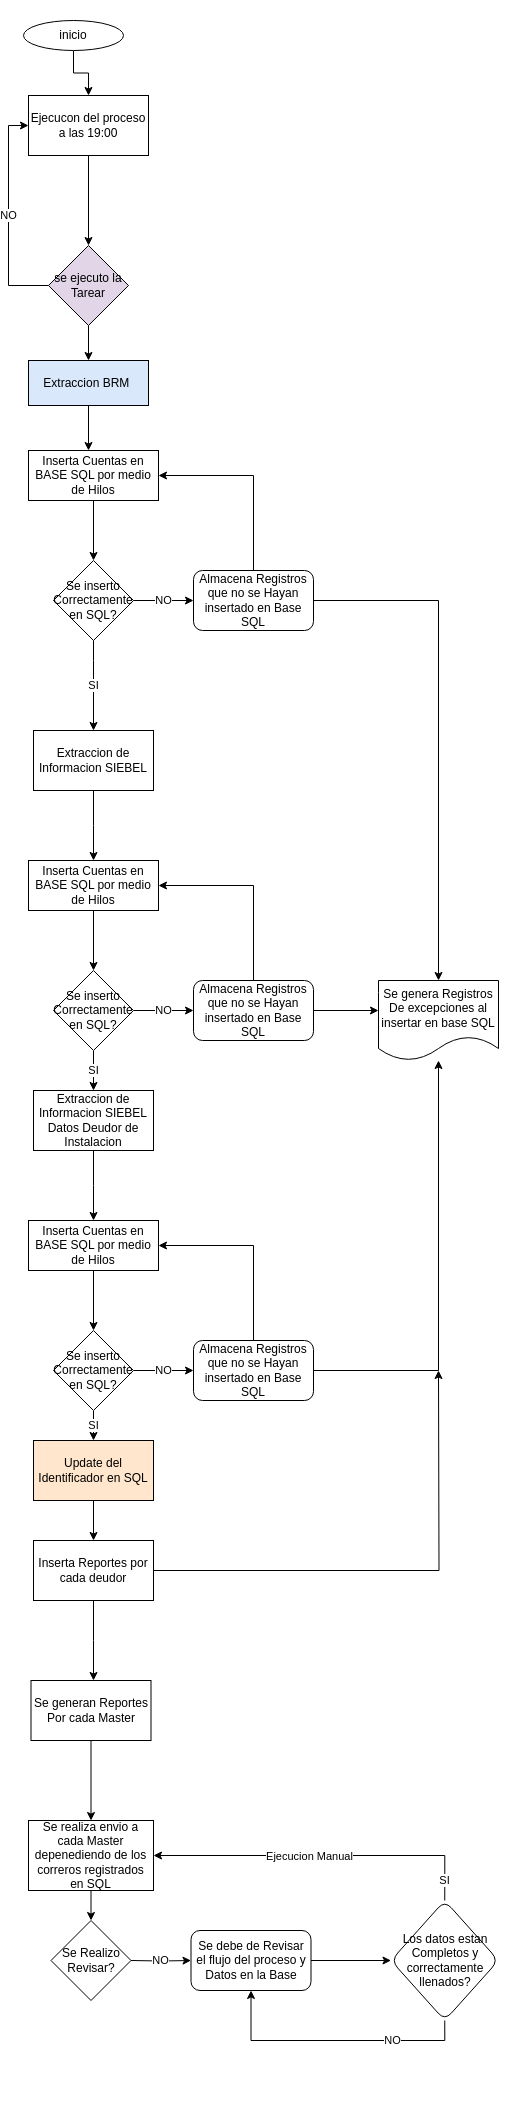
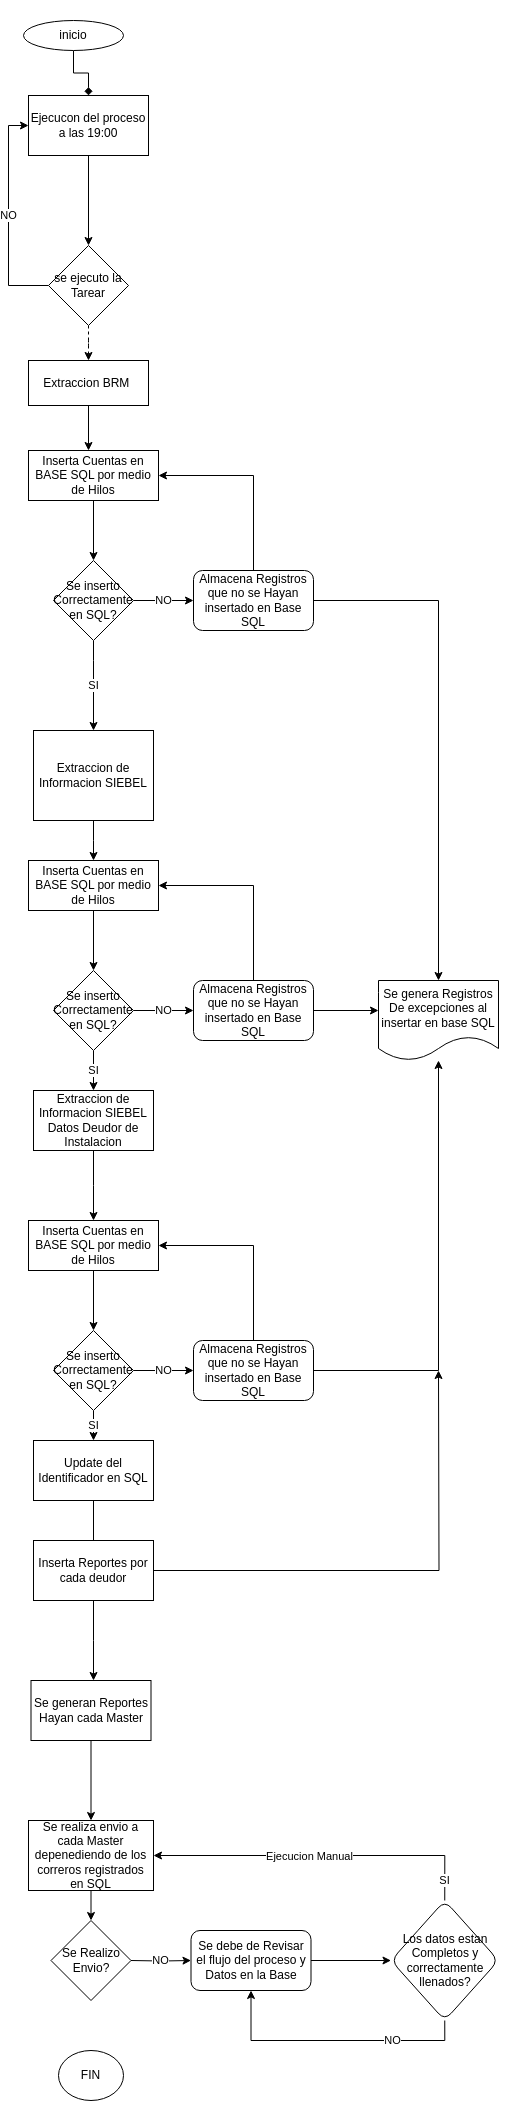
  <mxCell id="0" />
  <mxCell id="1" parent="0" />
- <mxCell id="2" value="" style="edgeStyle=orthogonalEdgeStyle;rounded=0;orthogonalLoop=1;jettySize=auto;html=1;" edge="1" parent="1" source="3" target="5"><mxGeometry relative="1" as="geometry" /></mxCell>
+ <mxCell id="2" value="" style="edgeStyle=orthogonalEdgeStyle;rounded=0;orthogonalLoop=1;jettySize=auto;html=1;endArrow=diamond;" edge="1" parent="1" source="3" target="5"><mxGeometry relative="1" as="geometry" /></mxCell>
  <mxCell id="3" value="inicio" style="ellipse;whiteSpace=wrap;html=1;" vertex="1" parent="1"><mxGeometry x="20" y="20" width="100" height="30" as="geometry" /></mxCell>
  <mxCell id="4" value="" style="edgeStyle=orthogonalEdgeStyle;rounded=0;orthogonalLoop=1;jettySize=auto;html=1;" edge="1" parent="1" source="5" target="8"><mxGeometry relative="1" as="geometry" /></mxCell>
  <mxCell id="5" value="Ejecucon del proceso a las 19:00" style="whiteSpace=wrap;html=1;" vertex="1" parent="1"><mxGeometry x="25" y="95" width="120" height="60" as="geometry" /></mxCell>
  <mxCell id="6" value="NO" style="edgeStyle=orthogonalEdgeStyle;rounded=0;orthogonalLoop=1;jettySize=auto;html=1;exitX=0;exitY=0.5;exitDx=0;exitDy=0;entryX=0;entryY=0.5;entryDx=0;entryDy=0;" edge="1" parent="1" source="8" target="5"><mxGeometry relative="1" as="geometry" /></mxCell>
- <mxCell id="7" value="" style="edgeStyle=orthogonalEdgeStyle;rounded=0;orthogonalLoop=1;jettySize=auto;html=1;" edge="1" parent="1" source="8" target="10"><mxGeometry relative="1" as="geometry" /></mxCell>
- <mxCell id="8" value="se ejecuto la Tarear" style="rhombus;whiteSpace=wrap;html=1;fillColor=#e1d5e7;" vertex="1" parent="1"><mxGeometry x="45" y="245" width="80" height="80" as="geometry" /></mxCell>
+ <mxCell id="7" value="" style="edgeStyle=orthogonalEdgeStyle;rounded=0;orthogonalLoop=1;jettySize=auto;html=1;dashed=1;" edge="1" parent="1" source="8" target="10"><mxGeometry relative="1" as="geometry" /></mxCell>
+ <mxCell id="8" value="se ejecuto la Tarear" style="rhombus;whiteSpace=wrap;html=1;" vertex="1" parent="1"><mxGeometry x="45" y="245" width="80" height="80" as="geometry" /></mxCell>
  <mxCell id="9" value="" style="edgeStyle=orthogonalEdgeStyle;rounded=0;orthogonalLoop=1;jettySize=auto;html=1;" edge="1" parent="1" source="10"><mxGeometry relative="1" as="geometry"><mxPoint x="85" y="450" as="targetPoint" /></mxGeometry></mxCell>
- <mxCell id="10" value="Extraccion BRM&amp;nbsp;" style="whiteSpace=wrap;html=1;fillColor=#dae8fc;" vertex="1" parent="1"><mxGeometry x="25" y="360" width="120" height="45" as="geometry" /></mxCell>
+ <mxCell id="10" value="Extraccion BRM&amp;nbsp;" style="whiteSpace=wrap;html=1;" vertex="1" parent="1"><mxGeometry x="25" y="360" width="120" height="45" as="geometry" /></mxCell>
  <mxCell id="11" value="" style="edgeStyle=orthogonalEdgeStyle;rounded=0;orthogonalLoop=1;jettySize=auto;html=1;" edge="1" parent="1" source="12" target="15"><mxGeometry relative="1" as="geometry" /></mxCell>
  <mxCell id="12" value="Inserta Cuentas en BASE SQL por medio de Hilos" style="whiteSpace=wrap;html=1;" vertex="1" parent="1"><mxGeometry x="25" y="450" width="130" height="50" as="geometry" /></mxCell>
  <mxCell id="13" value="NO" style="edgeStyle=orthogonalEdgeStyle;rounded=0;orthogonalLoop=1;jettySize=auto;html=1;" edge="1" parent="1" source="15" target="18"><mxGeometry relative="1" as="geometry" /></mxCell>
  <mxCell id="14" value="SI" style="edgeStyle=orthogonalEdgeStyle;rounded=0;orthogonalLoop=1;jettySize=auto;html=1;" edge="1" parent="1" source="15" target="20"><mxGeometry relative="1" as="geometry"><Array as="points"><mxPoint x="90" y="660" /><mxPoint x="90" y="660" /></Array></mxGeometry></mxCell>
  <mxCell id="15" value="Se inserto Correctamente en SQL?" style="rhombus;whiteSpace=wrap;html=1;" vertex="1" parent="1"><mxGeometry x="50" y="560" width="80" height="80" as="geometry" /></mxCell>
  <mxCell id="16" style="edgeStyle=orthogonalEdgeStyle;rounded=0;orthogonalLoop=1;jettySize=auto;html=1;exitX=0.5;exitY=0;exitDx=0;exitDy=0;entryX=1;entryY=0.5;entryDx=0;entryDy=0;" edge="1" parent="1" source="18" target="12"><mxGeometry relative="1" as="geometry" /></mxCell>
  <mxCell id="17" value="" style="edgeStyle=orthogonalEdgeStyle;rounded=0;orthogonalLoop=1;jettySize=auto;html=1;entryX=0.5;entryY=0;entryDx=0;entryDy=0;" edge="1" parent="1" source="18" target="39"><mxGeometry relative="1" as="geometry"><mxPoint x="375" y="600" as="targetPoint" /></mxGeometry></mxCell>
  <mxCell id="18" value="Almacena Registros que no se Hayan insertado en Base SQL" style="rounded=1;whiteSpace=wrap;html=1;" vertex="1" parent="1"><mxGeometry x="190" y="570" width="120" height="60" as="geometry" /></mxCell>
  <mxCell id="19" value="" style="edgeStyle=orthogonalEdgeStyle;rounded=0;orthogonalLoop=1;jettySize=auto;html=1;" edge="1" parent="1" source="20"><mxGeometry relative="1" as="geometry"><mxPoint x="90" y="860" as="targetPoint" /></mxGeometry></mxCell>
- <mxCell id="20" value="Extraccion de Informacion SIEBEL" style="whiteSpace=wrap;html=1;" vertex="1" parent="1"><mxGeometry x="30" y="730" width="120" height="60" as="geometry" /></mxCell>
+ <mxCell id="20" value="Extraccion de Informacion SIEBEL" style="whiteSpace=wrap;html=1;" vertex="1" parent="1"><mxGeometry x="30" y="730" width="120" height="90" as="geometry" /></mxCell>
  <mxCell id="21" value="" style="edgeStyle=orthogonalEdgeStyle;rounded=0;orthogonalLoop=1;jettySize=auto;html=1;" edge="1" parent="1" source="22" target="25"><mxGeometry relative="1" as="geometry" /></mxCell>
  <mxCell id="22" value="Inserta Cuentas en BASE SQL por medio de Hilos" style="whiteSpace=wrap;html=1;" vertex="1" parent="1"><mxGeometry x="25" y="860" width="130" height="50" as="geometry" /></mxCell>
  <mxCell id="23" value="NO" style="edgeStyle=orthogonalEdgeStyle;rounded=0;orthogonalLoop=1;jettySize=auto;html=1;" edge="1" parent="1" source="25" target="28"><mxGeometry relative="1" as="geometry" /></mxCell>
  <mxCell id="24" value="SI" style="edgeStyle=orthogonalEdgeStyle;rounded=0;orthogonalLoop=1;jettySize=auto;html=1;exitX=0.5;exitY=1;exitDx=0;exitDy=0;entryX=0.5;entryY=0;entryDx=0;entryDy=0;" edge="1" parent="1" source="25" target="30"><mxGeometry relative="1" as="geometry" /></mxCell>
  <mxCell id="25" value="Se inserto Correctamente en SQL?" style="rhombus;whiteSpace=wrap;html=1;" vertex="1" parent="1"><mxGeometry x="50" y="970" width="80" height="80" as="geometry" /></mxCell>
  <mxCell id="26" style="edgeStyle=orthogonalEdgeStyle;rounded=0;orthogonalLoop=1;jettySize=auto;html=1;exitX=0.5;exitY=0;exitDx=0;exitDy=0;entryX=1;entryY=0.5;entryDx=0;entryDy=0;" edge="1" parent="1" source="28" target="22"><mxGeometry relative="1" as="geometry" /></mxCell>
  <mxCell id="27" value="" style="edgeStyle=orthogonalEdgeStyle;rounded=0;orthogonalLoop=1;jettySize=auto;html=1;" edge="1" parent="1" source="28"><mxGeometry relative="1" as="geometry"><mxPoint x="375" y="1010" as="targetPoint" /></mxGeometry></mxCell>
  <mxCell id="28" value="Almacena Registros que no se Hayan insertado en Base SQL" style="rounded=1;whiteSpace=wrap;html=1;" vertex="1" parent="1"><mxGeometry x="190" y="980" width="120" height="60" as="geometry" /></mxCell>
  <mxCell id="29" value="" style="edgeStyle=orthogonalEdgeStyle;rounded=0;orthogonalLoop=1;jettySize=auto;html=1;" edge="1" parent="1" source="30"><mxGeometry relative="1" as="geometry"><mxPoint x="90" y="1220" as="targetPoint" /></mxGeometry></mxCell>
  <mxCell id="30" value="Extraccion de Informacion SIEBEL&lt;br&gt;Datos Deudor de Instalacion" style="whiteSpace=wrap;html=1;" vertex="1" parent="1"><mxGeometry x="30" y="1090" width="120" height="60" as="geometry" /></mxCell>
  <mxCell id="31" value="" style="edgeStyle=orthogonalEdgeStyle;rounded=0;orthogonalLoop=1;jettySize=auto;html=1;" edge="1" parent="1" source="32" target="35"><mxGeometry relative="1" as="geometry" /></mxCell>
  <mxCell id="32" value="Inserta Cuentas en BASE SQL por medio de Hilos" style="whiteSpace=wrap;html=1;" vertex="1" parent="1"><mxGeometry x="25" y="1220" width="130" height="50" as="geometry" /></mxCell>
  <mxCell id="33" value="NO" style="edgeStyle=orthogonalEdgeStyle;rounded=0;orthogonalLoop=1;jettySize=auto;html=1;" edge="1" parent="1" source="35" target="38"><mxGeometry relative="1" as="geometry" /></mxCell>
  <mxCell id="34" value="SI" style="edgeStyle=orthogonalEdgeStyle;rounded=0;orthogonalLoop=1;jettySize=auto;html=1;" edge="1" parent="1" source="35" target="41"><mxGeometry relative="1" as="geometry" /></mxCell>
  <mxCell id="35" value="Se inserto Correctamente en SQL?" style="rhombus;whiteSpace=wrap;html=1;" vertex="1" parent="1"><mxGeometry x="50" y="1330" width="80" height="80" as="geometry" /></mxCell>
  <mxCell id="36" style="edgeStyle=orthogonalEdgeStyle;rounded=0;orthogonalLoop=1;jettySize=auto;html=1;exitX=0.5;exitY=0;exitDx=0;exitDy=0;entryX=1;entryY=0.5;entryDx=0;entryDy=0;" edge="1" parent="1" source="38" target="32"><mxGeometry relative="1" as="geometry" /></mxCell>
  <mxCell id="37" value="" style="edgeStyle=orthogonalEdgeStyle;rounded=0;orthogonalLoop=1;jettySize=auto;html=1;" edge="1" parent="1" source="38" target="39"><mxGeometry relative="1" as="geometry" /></mxCell>
  <mxCell id="38" value="Almacena Registros que no se Hayan insertado en Base SQL" style="rounded=1;whiteSpace=wrap;html=1;" vertex="1" parent="1"><mxGeometry x="190" y="1340" width="120" height="60" as="geometry" /></mxCell>
  <mxCell id="39" value="Se genera Registros De excepciones al insertar en base SQL" style="shape=document;whiteSpace=wrap;html=1;boundedLbl=1;rounded=1;" vertex="1" parent="1"><mxGeometry x="375" y="980" width="120" height="80" as="geometry" /></mxCell>
- <mxCell id="40" value="" style="edgeStyle=orthogonalEdgeStyle;rounded=0;orthogonalLoop=1;jettySize=auto;html=1;" edge="1" parent="1" source="41" target="44"><mxGeometry relative="1" as="geometry" /></mxCell>
- <mxCell id="41" value="Update del Identificador en SQL" style="whiteSpace=wrap;html=1;fillColor=#ffe6cc;" vertex="1" parent="1"><mxGeometry x="30" y="1440" width="120" height="60" as="geometry" /></mxCell>
+ <mxCell id="40" value="" style="edgeStyle=orthogonalEdgeStyle;rounded=0;orthogonalLoop=1;jettySize=auto;html=1;endArrow=none;" edge="1" parent="1" source="41" target="44"><mxGeometry relative="1" as="geometry" /></mxCell>
+ <mxCell id="41" value="Update del Identificador en SQL" style="whiteSpace=wrap;html=1;" vertex="1" parent="1"><mxGeometry x="30" y="1440" width="120" height="60" as="geometry" /></mxCell>
  <mxCell id="42" style="edgeStyle=orthogonalEdgeStyle;rounded=0;orthogonalLoop=1;jettySize=auto;html=1;exitX=1;exitY=0.5;exitDx=0;exitDy=0;" edge="1" parent="1" source="44"><mxGeometry relative="1" as="geometry"><mxPoint x="435" y="1370" as="targetPoint" /></mxGeometry></mxCell>
  <mxCell id="43" value="" style="edgeStyle=orthogonalEdgeStyle;rounded=0;orthogonalLoop=1;jettySize=auto;html=1;" edge="1" parent="1" source="44"><mxGeometry relative="1" as="geometry"><mxPoint x="90" y="1680" as="targetPoint" /></mxGeometry></mxCell>
  <mxCell id="44" value="Inserta Reportes por cada deudor" style="whiteSpace=wrap;html=1;" vertex="1" parent="1"><mxGeometry x="30" y="1540" width="120" height="60" as="geometry" /></mxCell>
  <mxCell id="45" value="" style="edgeStyle=orthogonalEdgeStyle;rounded=0;orthogonalLoop=1;jettySize=auto;html=1;" edge="1" parent="1" source="46" target="48"><mxGeometry relative="1" as="geometry" /></mxCell>
- <mxCell id="46" value="Se generan Reportes Por cada Master" style="whiteSpace=wrap;html=1;" vertex="1" parent="1"><mxGeometry x="27.5" y="1680" width="120" height="60" as="geometry" /></mxCell>
+ <mxCell id="46" value="Se generan Reportes Hayan cada Master" style="whiteSpace=wrap;html=1;" vertex="1" parent="1"><mxGeometry x="27.5" y="1680" width="120" height="60" as="geometry" /></mxCell>
  <mxCell id="47" style="edgeStyle=orthogonalEdgeStyle;rounded=0;orthogonalLoop=1;jettySize=auto;html=1;exitX=0.5;exitY=1;exitDx=0;exitDy=0;entryX=0.5;entryY=0;entryDx=0;entryDy=0;" edge="1" parent="1" source="48"><mxGeometry relative="1" as="geometry"><mxPoint x="87.5" y="1920" as="targetPoint" /></mxGeometry></mxCell>
  <mxCell id="48" value="Se realiza envio a cada Master depenediendo de los correros registrados en SQL" style="whiteSpace=wrap;html=1;" vertex="1" parent="1"><mxGeometry x="25" y="1820" width="125" height="70" as="geometry" /></mxCell>
  <mxCell id="49" value="NO" style="edgeStyle=orthogonalEdgeStyle;rounded=0;orthogonalLoop=1;jettySize=auto;html=1;" edge="1" parent="1" target="52"><mxGeometry relative="1" as="geometry"><mxPoint x="127.5" y="1960" as="sourcePoint" /></mxGeometry></mxCell>
- <mxCell id="50" value="Se Realizo Revisar?" style="rhombus;whiteSpace=wrap;html=1;" vertex="1" parent="1"><mxGeometry x="47.5" y="1920" width="80" height="80" as="geometry" /></mxCell>
+ <mxCell id="50" value="Se Realizo Envio?" style="rhombus;whiteSpace=wrap;html=1;" vertex="1" parent="1"><mxGeometry x="47.5" y="1920" width="80" height="80" as="geometry" /></mxCell>
  <mxCell id="51" value="" style="edgeStyle=orthogonalEdgeStyle;rounded=0;orthogonalLoop=1;jettySize=auto;html=1;" edge="1" parent="1" source="52" target="58"><mxGeometry relative="1" as="geometry" /></mxCell>
  <mxCell id="52" value="Se debe de Revisar el flujo del proceso y Datos en la Base" style="rounded=1;whiteSpace=wrap;html=1;" vertex="1" parent="1"><mxGeometry x="187.5" y="1930" width="120" height="60" as="geometry" /></mxCell>
+ <mxCell id="53" value="FIN" style="ellipse;whiteSpace=wrap;html=1;" vertex="1" parent="1"><mxGeometry x="55" y="2050" width="65" height="50" as="geometry" /></mxCell>
  <mxCell id="54" value="SI" style="edgeStyle=orthogonalEdgeStyle;rounded=0;orthogonalLoop=1;jettySize=auto;html=1;exitX=0.5;exitY=0;exitDx=0;exitDy=0;entryX=1;entryY=0.5;entryDx=0;entryDy=0;" edge="1" parent="1" source="58" target="48"><mxGeometry x="-0.881" relative="1" as="geometry"><mxPoint as="offset" /></mxGeometry></mxCell>
  <mxCell id="55" value="Ejecucion Manual&lt;br&gt;" style="edgeLabel;html=1;align=center;verticalAlign=middle;resizable=0;points=[];" vertex="1" connectable="0" parent="54"><mxGeometry x="-0.237" y="-2" relative="1" as="geometry"><mxPoint x="-53" y="2" as="offset" /></mxGeometry></mxCell>
  <mxCell id="56" style="edgeStyle=orthogonalEdgeStyle;rounded=0;orthogonalLoop=1;jettySize=auto;html=1;exitX=0.5;exitY=1;exitDx=0;exitDy=0;entryX=0.5;entryY=1;entryDx=0;entryDy=0;" edge="1" parent="1" source="58" target="52"><mxGeometry relative="1" as="geometry" /></mxCell>
  <mxCell id="57" value="NO" style="edgeLabel;html=1;align=center;verticalAlign=middle;resizable=0;points=[];" vertex="1" connectable="0" parent="56"><mxGeometry x="-0.444" y="-1" relative="1" as="geometry"><mxPoint as="offset" /></mxGeometry></mxCell>
  <mxCell id="58" value="Los datos estan Completos y correctamente llenados?" style="rhombus;whiteSpace=wrap;html=1;rounded=1;" vertex="1" parent="1"><mxGeometry x="387.5" y="1900" width="107.5" height="120" as="geometry" /></mxCell>
